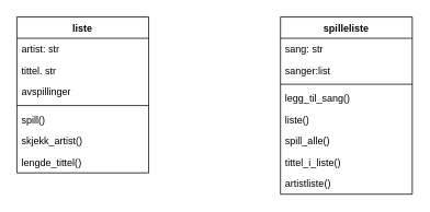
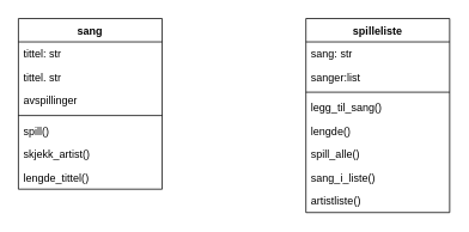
  <mxCell id="0" />
  <mxCell id="1" parent="0" />
- <mxCell id="2" value="liste" style="swimlane;fontStyle=1;align=center;verticalAlign=top;childLayout=stackLayout;horizontal=1;startSize=26;horizontalStack=0;resizeParent=1;resizeParentMax=0;resizeLast=0;collapsible=1;marginBottom=0;whiteSpace=wrap;html=1;" vertex="1" parent="1"><mxGeometry x="20" y="20" width="160" height="190" as="geometry" /></mxCell>
- <mxCell id="3" value="artist: str" style="text;strokeColor=none;fillColor=none;align=left;verticalAlign=top;spacingLeft=4;spacingRight=4;overflow=hidden;rotatable=0;points=[[0,0.5],[1,0.5]];portConstraint=eastwest;whiteSpace=wrap;html=1;" vertex="1" parent="2"><mxGeometry y="26" width="160" height="26" as="geometry" /></mxCell>
+ <mxCell id="2" value="sang" style="swimlane;fontStyle=1;align=center;verticalAlign=top;childLayout=stackLayout;horizontal=1;startSize=26;horizontalStack=0;resizeParent=1;resizeParentMax=0;resizeLast=0;collapsible=1;marginBottom=0;whiteSpace=wrap;html=1;" vertex="1" parent="1"><mxGeometry x="20" y="20" width="160" height="190" as="geometry" /></mxCell>
+ <mxCell id="3" value="tittel: str" style="text;strokeColor=none;fillColor=none;align=left;verticalAlign=top;spacingLeft=4;spacingRight=4;overflow=hidden;rotatable=0;points=[[0,0.5],[1,0.5]];portConstraint=eastwest;whiteSpace=wrap;html=1;" vertex="1" parent="2"><mxGeometry y="26" width="160" height="26" as="geometry" /></mxCell>
  <mxCell id="4" value="tittel. str" style="text;strokeColor=none;fillColor=none;align=left;verticalAlign=top;spacingLeft=4;spacingRight=4;overflow=hidden;rotatable=0;points=[[0,0.5],[1,0.5]];portConstraint=eastwest;whiteSpace=wrap;html=1;" vertex="1" parent="2"><mxGeometry y="52" width="160" height="26" as="geometry" /></mxCell>
  <mxCell id="5" value="avspillinger" style="text;strokeColor=none;fillColor=none;align=left;verticalAlign=top;spacingLeft=4;spacingRight=4;overflow=hidden;rotatable=0;points=[[0,0.5],[1,0.5]];portConstraint=eastwest;whiteSpace=wrap;html=1;" vertex="1" parent="2"><mxGeometry y="78" width="160" height="26" as="geometry" /></mxCell>
  <mxCell id="6" value="" style="line;strokeWidth=1;fillColor=none;align=left;verticalAlign=middle;spacingTop=-1;spacingLeft=3;spacingRight=3;rotatable=0;labelPosition=right;points=[];portConstraint=eastwest;strokeColor=inherit;" vertex="1" parent="2"><mxGeometry y="104" width="160" height="8" as="geometry" /></mxCell>
  <mxCell id="7" value="spill()" style="text;strokeColor=none;fillColor=none;align=left;verticalAlign=top;spacingLeft=4;spacingRight=4;overflow=hidden;rotatable=0;points=[[0,0.5],[1,0.5]];portConstraint=eastwest;whiteSpace=wrap;html=1;" vertex="1" parent="2"><mxGeometry y="112" width="160" height="26" as="geometry" /></mxCell>
  <mxCell id="8" value="skjekk_artist()" style="text;strokeColor=none;fillColor=none;align=left;verticalAlign=top;spacingLeft=4;spacingRight=4;overflow=hidden;rotatable=0;points=[[0,0.5],[1,0.5]];portConstraint=eastwest;whiteSpace=wrap;html=1;" vertex="1" parent="2"><mxGeometry y="138" width="160" height="26" as="geometry" /></mxCell>
  <mxCell id="9" value="lengde_tittel()" style="text;strokeColor=none;fillColor=none;align=left;verticalAlign=top;spacingLeft=4;spacingRight=4;overflow=hidden;rotatable=0;points=[[0,0.5],[1,0.5]];portConstraint=eastwest;whiteSpace=wrap;html=1;" vertex="1" parent="2"><mxGeometry y="164" width="160" height="26" as="geometry" /></mxCell>
  <mxCell id="10" value="spilleliste" style="swimlane;fontStyle=1;align=center;verticalAlign=top;childLayout=stackLayout;horizontal=1;startSize=26;horizontalStack=0;resizeParent=1;resizeParentMax=0;resizeLast=0;collapsible=1;marginBottom=0;whiteSpace=wrap;html=1;" vertex="1" parent="1"><mxGeometry x="340" y="20" width="160" height="216" as="geometry" /></mxCell>
  <mxCell id="11" value="sang: str" style="text;strokeColor=none;fillColor=none;align=left;verticalAlign=top;spacingLeft=4;spacingRight=4;overflow=hidden;rotatable=0;points=[[0,0.5],[1,0.5]];portConstraint=eastwest;whiteSpace=wrap;html=1;" vertex="1" parent="10"><mxGeometry y="26" width="160" height="26" as="geometry" /></mxCell>
  <mxCell id="12" value="sanger:list" style="text;strokeColor=none;fillColor=none;align=left;verticalAlign=top;spacingLeft=4;spacingRight=4;overflow=hidden;rotatable=0;points=[[0,0.5],[1,0.5]];portConstraint=eastwest;whiteSpace=wrap;html=1;" vertex="1" parent="10"><mxGeometry y="52" width="160" height="26" as="geometry" /></mxCell>
  <mxCell id="13" value="" style="line;strokeWidth=1;fillColor=none;align=left;verticalAlign=middle;spacingTop=-1;spacingLeft=3;spacingRight=3;rotatable=0;labelPosition=right;points=[];portConstraint=eastwest;strokeColor=inherit;" vertex="1" parent="10"><mxGeometry y="78" width="160" height="8" as="geometry" /></mxCell>
  <mxCell id="14" value="legg_til_sang()" style="text;strokeColor=none;fillColor=none;align=left;verticalAlign=top;spacingLeft=4;spacingRight=4;overflow=hidden;rotatable=0;points=[[0,0.5],[1,0.5]];portConstraint=eastwest;whiteSpace=wrap;html=1;" vertex="1" parent="10"><mxGeometry y="86" width="160" height="26" as="geometry" /></mxCell>
- <mxCell id="15" value="liste()" style="text;strokeColor=none;fillColor=none;align=left;verticalAlign=top;spacingLeft=4;spacingRight=4;overflow=hidden;rotatable=0;points=[[0,0.5],[1,0.5]];portConstraint=eastwest;whiteSpace=wrap;html=1;" vertex="1" parent="10"><mxGeometry y="112" width="160" height="26" as="geometry" /></mxCell>
+ <mxCell id="15" value="lengde()" style="text;strokeColor=none;fillColor=none;align=left;verticalAlign=top;spacingLeft=4;spacingRight=4;overflow=hidden;rotatable=0;points=[[0,0.5],[1,0.5]];portConstraint=eastwest;whiteSpace=wrap;html=1;" vertex="1" parent="10"><mxGeometry y="112" width="160" height="26" as="geometry" /></mxCell>
  <mxCell id="16" value="spill_alle()" style="text;strokeColor=none;fillColor=none;align=left;verticalAlign=top;spacingLeft=4;spacingRight=4;overflow=hidden;rotatable=0;points=[[0,0.5],[1,0.5]];portConstraint=eastwest;whiteSpace=wrap;html=1;" vertex="1" parent="10"><mxGeometry y="138" width="160" height="26" as="geometry" /></mxCell>
- <mxCell id="17" value="tittel_i_liste()" style="text;strokeColor=none;fillColor=none;align=left;verticalAlign=top;spacingLeft=4;spacingRight=4;overflow=hidden;rotatable=0;points=[[0,0.5],[1,0.5]];portConstraint=eastwest;whiteSpace=wrap;html=1;" vertex="1" parent="10"><mxGeometry y="164" width="160" height="26" as="geometry" /></mxCell>
+ <mxCell id="17" value="sang_i_liste()" style="text;strokeColor=none;fillColor=none;align=left;verticalAlign=top;spacingLeft=4;spacingRight=4;overflow=hidden;rotatable=0;points=[[0,0.5],[1,0.5]];portConstraint=eastwest;whiteSpace=wrap;html=1;" vertex="1" parent="10"><mxGeometry y="164" width="160" height="26" as="geometry" /></mxCell>
  <mxCell id="18" value="artistliste()" style="text;strokeColor=none;fillColor=none;align=left;verticalAlign=top;spacingLeft=4;spacingRight=4;overflow=hidden;rotatable=0;points=[[0,0.5],[1,0.5]];portConstraint=eastwest;whiteSpace=wrap;html=1;" vertex="1" parent="10"><mxGeometry y="190" width="160" height="26" as="geometry" /></mxCell>
